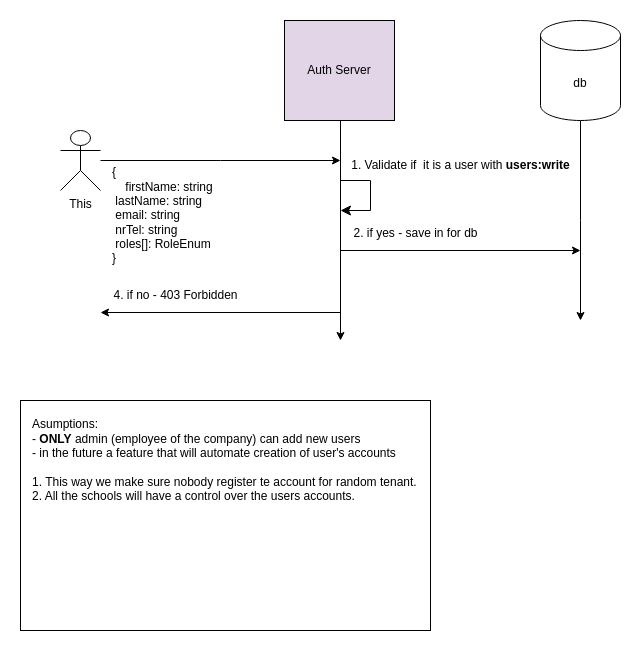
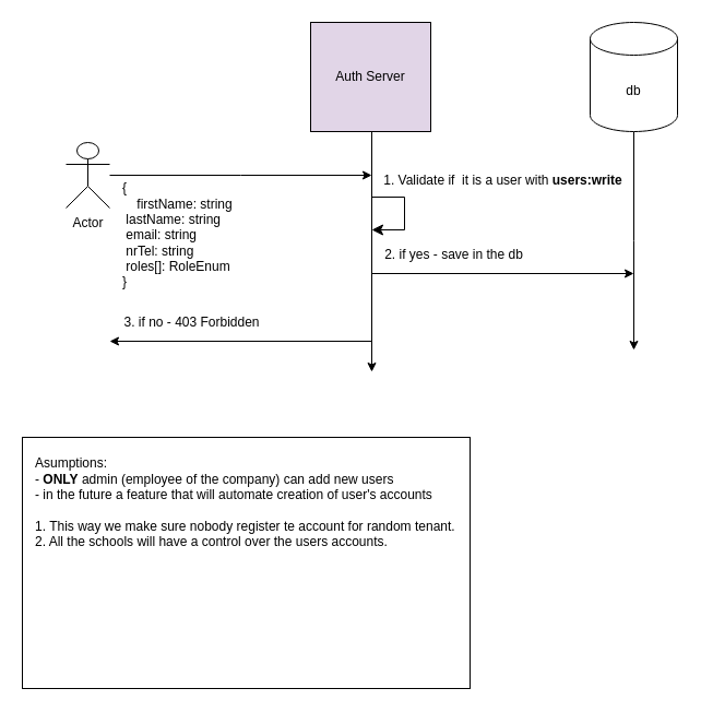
  <mxCell id="0" />
  <mxCell id="1" parent="0" />
  <mxCell id="2" value="" style="rounded=0;whiteSpace=wrap;html=1;" parent="1" vertex="1"><mxGeometry x="20" y="400" width="410" height="230" as="geometry" /></mxCell>
  <mxCell id="3" style="edgeStyle=orthogonalEdgeStyle;rounded=0;orthogonalLoop=1;jettySize=auto;html=1;" parent="1" source="4" edge="1"><mxGeometry relative="1" as="geometry"><mxPoint x="340" y="340" as="targetPoint" /><Array as="points"><mxPoint x="340" y="340" /></Array></mxGeometry></mxCell>
  <mxCell id="4" value="Auth Server" style="rounded=0;whiteSpace=wrap;html=1;fillColor=#e1d5e7;" parent="1" vertex="1"><mxGeometry x="284" y="20" width="110" height="100" as="geometry" /></mxCell>
  <mxCell id="5" style="edgeStyle=orthogonalEdgeStyle;rounded=0;orthogonalLoop=1;jettySize=auto;html=1;" parent="1" source="6" edge="1"><mxGeometry relative="1" as="geometry"><mxPoint x="580" y="320" as="targetPoint" /></mxGeometry></mxCell>
  <mxCell id="6" value="db" style="shape=cylinder3;whiteSpace=wrap;html=1;boundedLbl=1;backgroundOutline=1;size=15;" parent="1" vertex="1"><mxGeometry x="540" y="20" width="80" height="100" as="geometry" /></mxCell>
  <mxCell id="7" style="edgeStyle=orthogonalEdgeStyle;rounded=0;orthogonalLoop=1;jettySize=auto;html=1;" parent="1" source="8" edge="1"><mxGeometry relative="1" as="geometry"><mxPoint x="340" y="160" as="targetPoint" /></mxGeometry></mxCell>
- <mxCell id="8" value="This" style="shape=umlActor;verticalLabelPosition=bottom;verticalAlign=top;html=1;outlineConnect=0;" parent="1" vertex="1"><mxGeometry x="60" y="130" width="40" height="60" as="geometry" /></mxCell>
+ <mxCell id="8" value="Actor" style="shape=umlActor;verticalLabelPosition=bottom;verticalAlign=top;html=1;outlineConnect=0;" parent="1" vertex="1"><mxGeometry x="60" y="130" width="40" height="60" as="geometry" /></mxCell>
  <mxCell id="9" value="" style="edgeStyle=segmentEdgeStyle;endArrow=classic;html=1;curved=0;rounded=0;endSize=8;startSize=8;sourcePerimeterSpacing=0;targetPerimeterSpacing=0;" parent="1" edge="1"><mxGeometry width="100" relative="1" as="geometry"><mxPoint x="340" y="180" as="sourcePoint" /><mxPoint x="340" y="210" as="targetPoint" /><Array as="points"><mxPoint x="370" y="180" /><mxPoint x="370" y="210" /><mxPoint x="340" y="210" /></Array></mxGeometry></mxCell>
  <mxCell id="10" value="1. Validate if&amp;nbsp; it is a user with &lt;b&gt;users:write&lt;/b&gt;" style="text;html=1;align=center;verticalAlign=middle;resizable=0;points=[];autosize=1;strokeColor=none;fillColor=none;" parent="1" vertex="1"><mxGeometry x="340" y="150" width="240" height="30" as="geometry" /></mxCell>
  <mxCell id="11" value="{&lt;br&gt;&lt;div style=&quot;&quot;&gt;&lt;span style=&quot;background-color: initial;&quot;&gt;&amp;nbsp; &amp;nbsp;&lt;span style=&quot;white-space: pre;&quot;&gt; &lt;/span&gt;firstName: string&lt;/span&gt;&lt;/div&gt;&lt;div style=&quot;&quot;&gt;&lt;span style=&quot;background-color: initial;&quot;&gt;&lt;span style=&quot;white-space-collapse: preserve;&quot;&gt;&lt;span style=&quot;white-space: pre;&quot;&gt; &lt;/span&gt;lastName:&amp;nbsp;string&lt;/span&gt;&lt;/span&gt;&lt;/div&gt;&lt;div style=&quot;&quot;&gt;&lt;span style=&quot;background-color: initial;&quot;&gt;&lt;span style=&quot;white-space-collapse: preserve;&quot;&gt;&lt;span style=&quot;white-space: pre;&quot;&gt; &lt;/span&gt;email: string&lt;/span&gt;&lt;/span&gt;&lt;/div&gt;&lt;div style=&quot;&quot;&gt;&lt;span style=&quot;background-color: initial;&quot;&gt;&lt;span style=&quot;white-space-collapse: preserve;&quot;&gt;&lt;span style=&quot;white-space: pre;&quot;&gt; &lt;/span&gt;nrTel: string&lt;/span&gt;&lt;/span&gt;&lt;/div&gt;&lt;div style=&quot;&quot;&gt;&lt;span style=&quot;background-color: initial;&quot;&gt;&lt;span style=&quot;white-space-collapse: preserve;&quot;&gt;&lt;span style=&quot;white-space: pre;&quot;&gt; &lt;/span&gt;roles[]: RoleEnum&lt;/span&gt;&lt;/span&gt;&lt;span style=&quot;background-color: initial; white-space-collapse: preserve;&quot;&gt;   &lt;/span&gt;&lt;span style=&quot;background-color: initial; white-space-collapse: preserve;&quot;&gt; &lt;/span&gt;&lt;/div&gt;}" style="text;html=1;align=left;verticalAlign=middle;resizable=0;points=[];autosize=1;strokeColor=none;fillColor=none;" parent="1" vertex="1"><mxGeometry x="110" y="160" width="180" height="110" as="geometry" /></mxCell>
  <mxCell id="12" value="" style="endArrow=classic;html=1;rounded=0;" parent="1" edge="1"><mxGeometry width="50" height="50" relative="1" as="geometry"><mxPoint x="340" y="250" as="sourcePoint" /><mxPoint x="580" y="250" as="targetPoint" /></mxGeometry></mxCell>
- <mxCell id="13" value="2. if yes - save in for db" style="text;html=1;align=center;verticalAlign=middle;resizable=0;points=[];autosize=1;strokeColor=none;fillColor=none;" parent="1" vertex="1"><mxGeometry x="340" y="218" width="150" height="30" as="geometry" /></mxCell>
+ <mxCell id="13" value="2. if yes - save in the db" style="text;html=1;align=center;verticalAlign=middle;resizable=0;points=[];autosize=1;strokeColor=none;fillColor=none;" parent="1" vertex="1"><mxGeometry x="340" y="218" width="150" height="30" as="geometry" /></mxCell>
  <mxCell id="14" value="" style="endArrow=none;html=1;rounded=0;startArrow=classic;startFill=1;endFill=0;" parent="1" edge="1"><mxGeometry width="50" height="50" relative="1" as="geometry"><mxPoint x="100" y="312" as="sourcePoint" /><mxPoint x="340" y="312" as="targetPoint" /></mxGeometry></mxCell>
- <mxCell id="15" value="4. if no - 403 Forbidden" style="text;html=1;align=center;verticalAlign=middle;resizable=0;points=[];autosize=1;strokeColor=none;fillColor=none;" parent="1" vertex="1"><mxGeometry x="100" y="280" width="150" height="30" as="geometry" /></mxCell>
+ <mxCell id="15" value="3. if no - 403 Forbidden" style="text;html=1;align=center;verticalAlign=middle;resizable=0;points=[];autosize=1;strokeColor=none;fillColor=none;" parent="1" vertex="1"><mxGeometry x="100" y="280" width="150" height="30" as="geometry" /></mxCell>
  <mxCell id="16" value="Asumptions:&lt;br&gt;- &lt;b&gt;ONLY&lt;/b&gt;&amp;nbsp;admin (employee of the company) can add new users&lt;br&gt;- in the future a feature that will automate creation of user's accounts&lt;br&gt;&lt;br&gt;1. This way we make sure nobody register te account for random tenant.&lt;br&gt;2. All the schools will have a control over the users accounts." style="text;html=1;align=left;verticalAlign=middle;resizable=0;points=[];autosize=1;strokeColor=none;fillColor=none;" parent="1" vertex="1"><mxGeometry x="30" y="410" width="410" height="100" as="geometry" /></mxCell>
